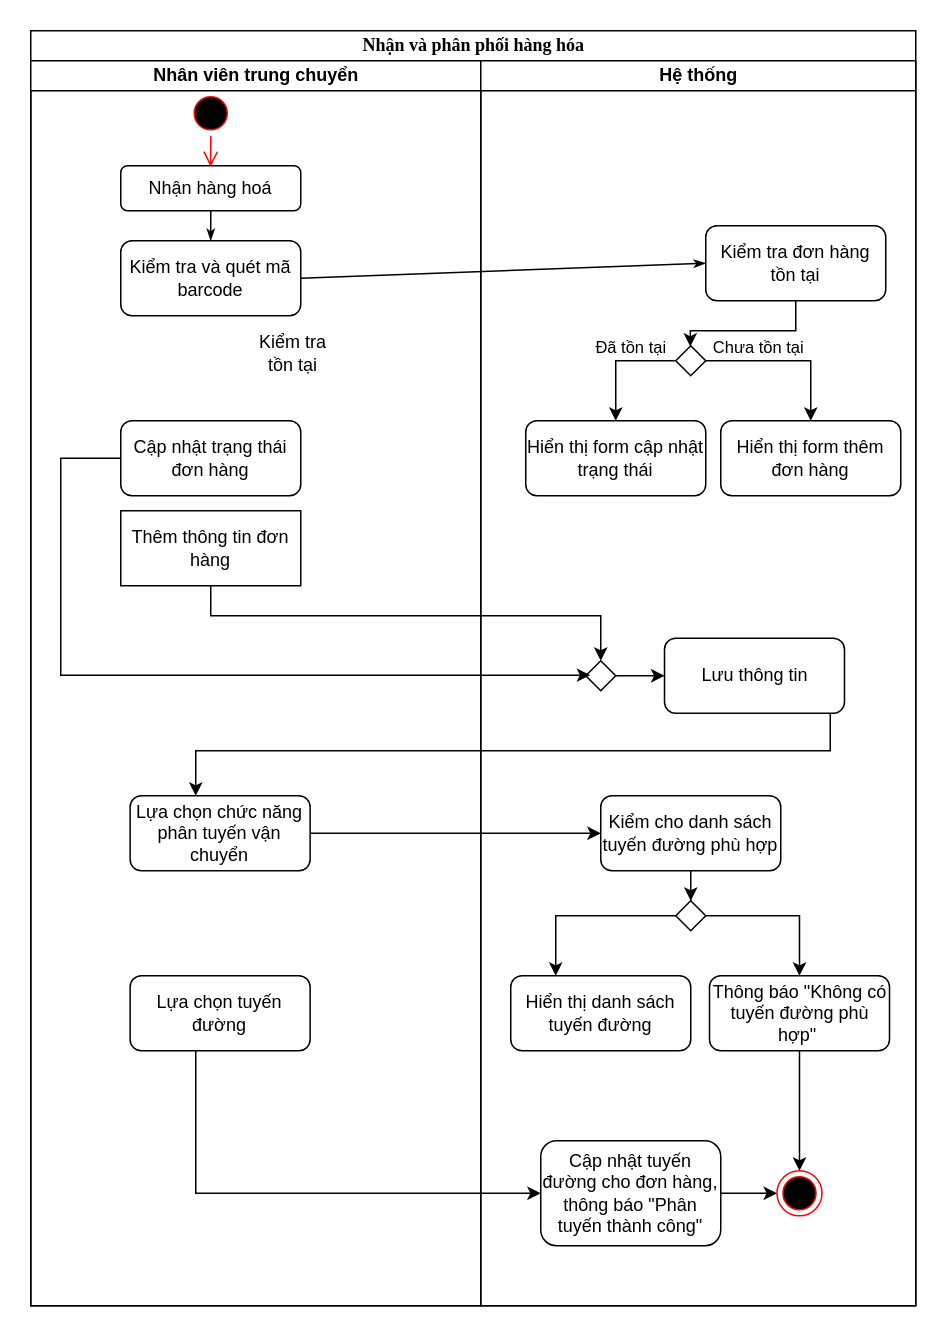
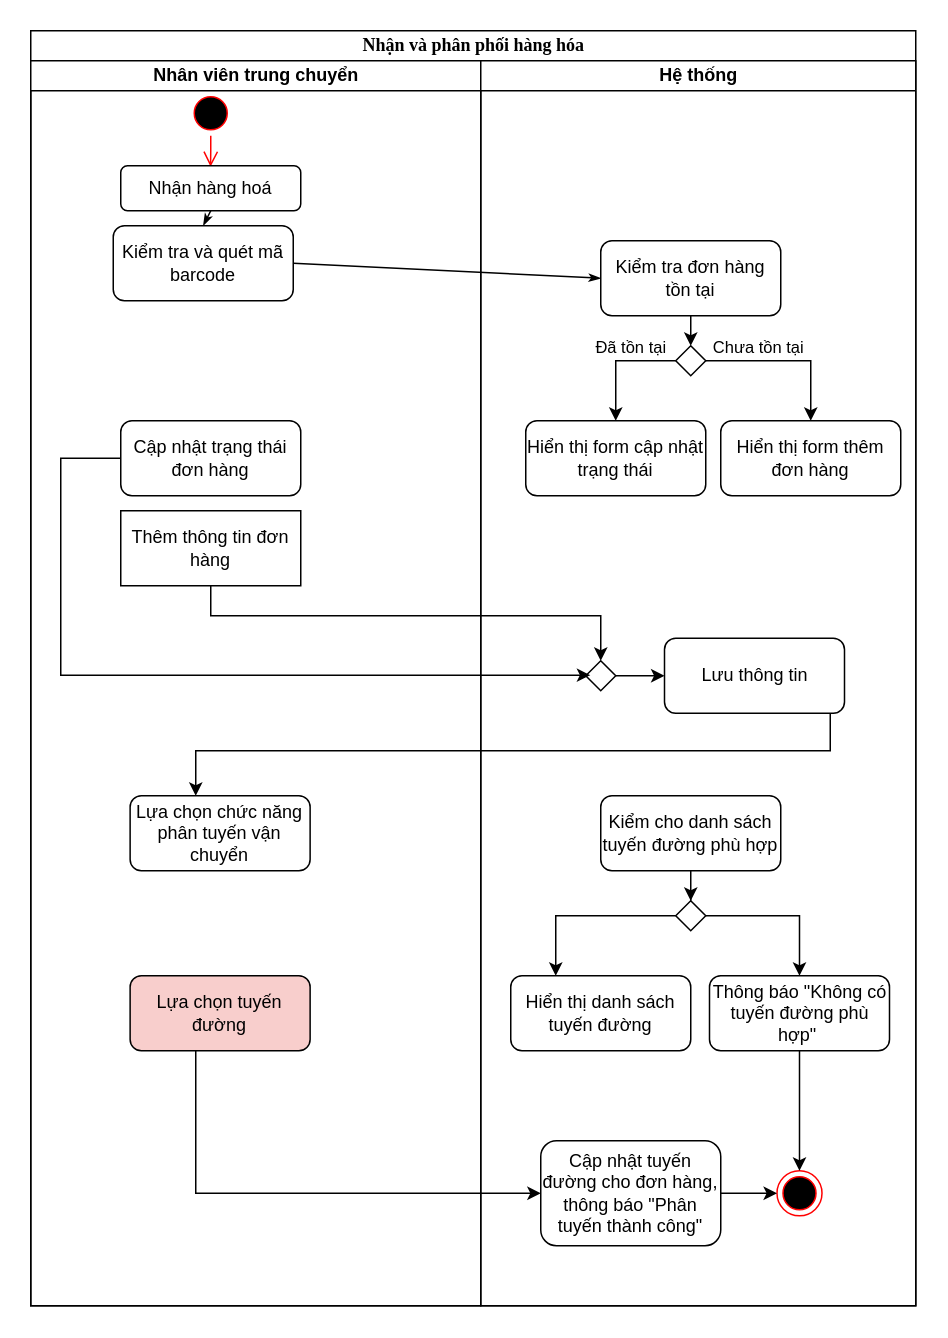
  <mxCell id="0" />
  <mxCell id="1" parent="0" />
  <mxCell id="2" value="Nhận và phân phối hàng hóa" style="swimlane;html=1;childLayout=stackLayout;startSize=20;rounded=0;shadow=0;comic=0;labelBackgroundColor=none;strokeWidth=1;fontFamily=Verdana;fontSize=12;align=center;" parent="1" vertex="1"><mxGeometry x="20" y="20" width="590" height="850" as="geometry" /></mxCell>
  <mxCell id="3" style="edgeStyle=none;rounded=0;html=1;labelBackgroundColor=none;startArrow=none;startFill=0;startSize=5;endArrow=classicThin;endFill=1;endSize=5;jettySize=auto;orthogonalLoop=1;strokeWidth=1;fontFamily=Verdana;fontSize=12;exitX=1;exitY=0.5;exitDx=0;exitDy=0;entryX=0;entryY=0.5;entryDx=0;entryDy=0;" parent="2" edge="1" target="17" source="10"><mxGeometry relative="1" as="geometry"><mxPoint x="190" y="170" as="sourcePoint" /><mxPoint x="410" y="170" as="targetPoint" /></mxGeometry></mxCell>
  <mxCell id="4" value="Nhân viên trung chuyển" style="swimlane;html=1;startSize=20;" parent="2" vertex="1"><mxGeometry y="20" width="300" height="830" as="geometry" /></mxCell>
  <mxCell id="5" value="" style="ellipse;html=1;shape=startState;fillColor=#000000;strokeColor=#ff0000;" parent="4" vertex="1"><mxGeometry x="105" y="20" width="30" height="30" as="geometry" /></mxCell>
  <mxCell id="6" value="" style="edgeStyle=orthogonalEdgeStyle;html=1;verticalAlign=bottom;endArrow=open;endSize=8;strokeColor=#ff0000;rounded=0;entryX=0.499;entryY=0.025;entryDx=0;entryDy=0;entryPerimeter=0;" parent="4" source="5" edge="1" target="9"><mxGeometry relative="1" as="geometry"><mxPoint x="120" y="60" as="targetPoint" /><Array as="points" /></mxGeometry></mxCell>
  <mxCell id="7" value="" style="edgeStyle=none;rounded=0;html=1;labelBackgroundColor=none;startArrow=none;startFill=0;startSize=5;endArrow=classicThin;endFill=1;endSize=5;jettySize=auto;orthogonalLoop=1;strokeWidth=1;fontFamily=Verdana;fontSize=12;entryX=0.5;entryY=0;entryDx=0;entryDy=0;exitX=0.5;exitY=1;exitDx=0;exitDy=0;" parent="4" source="9" target="10" edge="1"><mxGeometry relative="1" as="geometry"><mxPoint x="125.385" y="100" as="sourcePoint" /><mxPoint x="125.769" y="120" as="targetPoint" /></mxGeometry></mxCell>
- <mxCell id="8" value="Kiểm tra tồn tại" style="text;html=1;align=center;verticalAlign=middle;whiteSpace=wrap;rounded=0;" parent="4" vertex="1"><mxGeometry x="145" y="180" width="60" height="30" as="geometry" /></mxCell>
  <mxCell id="9" value="Nhận hàng hoá" style="rounded=1;whiteSpace=wrap;html=1;" vertex="1" parent="4"><mxGeometry x="60" y="70" width="120" height="30" as="geometry" /></mxCell>
- <mxCell id="10" value="Kiểm tra và quét mã barcode" style="rounded=1;whiteSpace=wrap;html=1;" vertex="1" parent="4"><mxGeometry x="60" y="120" width="120" height="50" as="geometry" /></mxCell>
+ <mxCell id="10" value="Kiểm tra và quét mã barcode" style="rounded=1;whiteSpace=wrap;html=1;" vertex="1" parent="4"><mxGeometry x="55" y="110" width="120" height="50" as="geometry" /></mxCell>
  <mxCell id="11" value="Cập nhật trạng thái đơn hàng" style="rounded=1;whiteSpace=wrap;html=1;" vertex="1" parent="4"><mxGeometry x="60" y="240" width="120" height="50" as="geometry" /></mxCell>
  <mxCell id="12" value="Thêm thông tin đơn hàng" style="whiteSpace=wrap;html=1;rounded=0;" vertex="1" parent="4"><mxGeometry x="60" y="300" width="120" height="50" as="geometry" /></mxCell>
  <mxCell id="13" value="Lựa chọn chức năng phân tuyến vận chuyển" style="rounded=1;whiteSpace=wrap;html=1;" vertex="1" parent="4"><mxGeometry x="66.25" y="490" width="120" height="50" as="geometry" /></mxCell>
- <mxCell id="14" value="Lựa chọn tuyến đường" style="rounded=1;whiteSpace=wrap;html=1;" vertex="1" parent="4"><mxGeometry x="66.25" y="610" width="120" height="50" as="geometry" /></mxCell>
+ <mxCell id="14" value="Lựa chọn tuyến đường" style="rounded=1;whiteSpace=wrap;html=1;fillColor=#f8cecc;" vertex="1" parent="4"><mxGeometry x="66.25" y="610" width="120" height="50" as="geometry" /></mxCell>
  <mxCell id="15" value="Hệ thống" style="swimlane;html=1;startSize=20;" parent="2" vertex="1"><mxGeometry x="300" y="20" width="290" height="830" as="geometry" /></mxCell>
  <mxCell id="16" value="" style="ellipse;html=1;shape=endState;fillColor=#000000;strokeColor=#ff0000;" parent="15" vertex="1"><mxGeometry x="197.5" y="740" width="30" height="30" as="geometry" /></mxCell>
- <mxCell id="17" value="Kiểm tra đơn hàng tồn tại" style="rounded=1;whiteSpace=wrap;html=1;" vertex="1" parent="15"><mxGeometry x="150" y="110" width="120" height="50" as="geometry" /></mxCell>
+ <mxCell id="17" value="Kiểm tra đơn hàng tồn tại" style="rounded=1;whiteSpace=wrap;html=1;" vertex="1" parent="15"><mxGeometry x="80" y="120" width="120" height="50" as="geometry" /></mxCell>
  <mxCell id="18" style="edgeStyle=orthogonalEdgeStyle;rounded=0;orthogonalLoop=1;jettySize=auto;html=1;entryX=0.5;entryY=0;entryDx=0;entryDy=0;" edge="1" parent="15" source="22" target="24"><mxGeometry relative="1" as="geometry"><Array as="points"><mxPoint x="90" y="200" /></Array></mxGeometry></mxCell>
  <mxCell id="19" value="Đã tồn tại" style="edgeLabel;html=1;align=center;verticalAlign=middle;resizable=0;points=[];" vertex="1" connectable="0" parent="18"><mxGeometry x="-0.166" y="-1" relative="1" as="geometry"><mxPoint x="2" y="-9" as="offset" /></mxGeometry></mxCell>
  <mxCell id="20" style="edgeStyle=orthogonalEdgeStyle;rounded=0;orthogonalLoop=1;jettySize=auto;html=1;entryX=0.5;entryY=0;entryDx=0;entryDy=0;" edge="1" parent="15" source="22" target="25"><mxGeometry relative="1" as="geometry" /></mxCell>
  <mxCell id="21" value="Chưa tồn tại" style="edgeLabel;html=1;align=center;verticalAlign=middle;resizable=0;points=[];" vertex="1" connectable="0" parent="20"><mxGeometry x="-0.383" y="1" relative="1" as="geometry"><mxPoint y="-9" as="offset" /></mxGeometry></mxCell>
  <mxCell id="22" value="" style="rhombus;whiteSpace=wrap;html=1;" vertex="1" parent="15"><mxGeometry x="130" y="190" width="20" height="20" as="geometry" /></mxCell>
  <mxCell id="23" style="edgeStyle=orthogonalEdgeStyle;rounded=0;orthogonalLoop=1;jettySize=auto;html=1;entryX=0.485;entryY=0.029;entryDx=0;entryDy=0;entryPerimeter=0;" edge="1" parent="15" source="17" target="22"><mxGeometry relative="1" as="geometry" /></mxCell>
  <mxCell id="24" value="Hiển thị form cập nhật trạng thái" style="rounded=1;whiteSpace=wrap;html=1;" vertex="1" parent="15"><mxGeometry x="30" y="240" width="120" height="50" as="geometry" /></mxCell>
  <mxCell id="25" value="Hiển thị form thêm đơn hàng" style="rounded=1;whiteSpace=wrap;html=1;" vertex="1" parent="15"><mxGeometry x="160" y="240" width="120" height="50" as="geometry" /></mxCell>
  <mxCell id="26" style="edgeStyle=orthogonalEdgeStyle;rounded=0;orthogonalLoop=1;jettySize=auto;html=1;entryX=0;entryY=0.5;entryDx=0;entryDy=0;" edge="1" parent="15" source="27" target="28"><mxGeometry relative="1" as="geometry" /></mxCell>
  <mxCell id="27" value="" style="rhombus;whiteSpace=wrap;html=1;" vertex="1" parent="15"><mxGeometry x="70" y="400" width="20" height="20" as="geometry" /></mxCell>
  <mxCell id="28" value="Lưu thông tin" style="rounded=1;whiteSpace=wrap;html=1;" vertex="1" parent="15"><mxGeometry x="122.5" y="385" width="120" height="50" as="geometry" /></mxCell>
  <mxCell id="29" style="edgeStyle=orthogonalEdgeStyle;rounded=0;orthogonalLoop=1;jettySize=auto;html=1;entryX=0.5;entryY=0;entryDx=0;entryDy=0;" edge="1" parent="15" source="30" target="33"><mxGeometry relative="1" as="geometry" /></mxCell>
  <mxCell id="30" value="Kiểm cho danh sách tuyến đường phù hợp" style="rounded=1;whiteSpace=wrap;html=1;" vertex="1" parent="15"><mxGeometry x="80" y="490" width="120" height="50" as="geometry" /></mxCell>
  <mxCell id="31" style="edgeStyle=orthogonalEdgeStyle;rounded=0;orthogonalLoop=1;jettySize=auto;html=1;entryX=0.25;entryY=0;entryDx=0;entryDy=0;" edge="1" parent="15" source="33" target="34"><mxGeometry relative="1" as="geometry"><Array as="points"><mxPoint x="50" y="570" /></Array></mxGeometry></mxCell>
  <mxCell id="32" style="edgeStyle=orthogonalEdgeStyle;rounded=0;orthogonalLoop=1;jettySize=auto;html=1;entryX=0.5;entryY=0;entryDx=0;entryDy=0;" edge="1" parent="15" source="33" target="36"><mxGeometry relative="1" as="geometry" /></mxCell>
  <mxCell id="33" value="" style="rhombus;whiteSpace=wrap;html=1;" vertex="1" parent="15"><mxGeometry x="130" y="560" width="20" height="20" as="geometry" /></mxCell>
  <mxCell id="34" value="Hiển thị danh sách tuyến đường" style="rounded=1;whiteSpace=wrap;html=1;" vertex="1" parent="15"><mxGeometry x="20" y="610" width="120" height="50" as="geometry" /></mxCell>
  <mxCell id="35" style="edgeStyle=orthogonalEdgeStyle;rounded=0;orthogonalLoop=1;jettySize=auto;html=1;entryX=0.5;entryY=0;entryDx=0;entryDy=0;" edge="1" parent="15" source="36" target="16"><mxGeometry relative="1" as="geometry"><Array as="points"><mxPoint x="213" y="710" /><mxPoint x="213" y="710" /></Array></mxGeometry></mxCell>
  <mxCell id="36" value="Thông báo &quot;Không có tuyến đường phù hợp&quot;&amp;nbsp;" style="rounded=1;whiteSpace=wrap;html=1;" vertex="1" parent="15"><mxGeometry x="152.5" y="610" width="120" height="50" as="geometry" /></mxCell>
  <mxCell id="37" style="edgeStyle=orthogonalEdgeStyle;rounded=0;orthogonalLoop=1;jettySize=auto;html=1;entryX=0;entryY=0.5;entryDx=0;entryDy=0;" edge="1" parent="15" source="38" target="16"><mxGeometry relative="1" as="geometry" /></mxCell>
  <mxCell id="38" value="Cập nhật tuyến đường cho đơn hàng, thông báo &quot;Phân tuyến thành công&quot;" style="rounded=1;whiteSpace=wrap;html=1;" vertex="1" parent="15"><mxGeometry x="40" y="720" width="120" height="70" as="geometry" /></mxCell>
  <mxCell id="39" style="edgeStyle=orthogonalEdgeStyle;rounded=0;orthogonalLoop=1;jettySize=auto;html=1;entryX=0.153;entryY=0.48;entryDx=0;entryDy=0;entryPerimeter=0;" edge="1" parent="2" source="11" target="27"><mxGeometry relative="1" as="geometry"><mxPoint x="360" y="430" as="targetPoint" /><Array as="points"><mxPoint x="20" y="285" /><mxPoint x="20" y="430" /></Array></mxGeometry></mxCell>
  <mxCell id="40" style="edgeStyle=orthogonalEdgeStyle;rounded=0;orthogonalLoop=1;jettySize=auto;html=1;entryX=0.5;entryY=0;entryDx=0;entryDy=0;" edge="1" parent="2" source="12" target="27"><mxGeometry relative="1" as="geometry"><Array as="points"><mxPoint x="120" y="390" /><mxPoint x="380" y="390" /></Array></mxGeometry></mxCell>
  <mxCell id="41" style="edgeStyle=orthogonalEdgeStyle;rounded=0;orthogonalLoop=1;jettySize=auto;html=1;" edge="1" parent="2" source="28"><mxGeometry relative="1" as="geometry"><mxPoint x="110" y="510" as="targetPoint" /><Array as="points"><mxPoint x="533" y="480" /><mxPoint x="110" y="480" /></Array></mxGeometry></mxCell>
- <mxCell id="42" style="edgeStyle=orthogonalEdgeStyle;rounded=0;orthogonalLoop=1;jettySize=auto;html=1;entryX=0;entryY=0.5;entryDx=0;entryDy=0;" edge="1" parent="2" source="13" target="30"><mxGeometry relative="1" as="geometry" /></mxCell>
  <mxCell id="43" style="edgeStyle=orthogonalEdgeStyle;rounded=0;orthogonalLoop=1;jettySize=auto;html=1;entryX=0;entryY=0.5;entryDx=0;entryDy=0;" edge="1" parent="2" source="14" target="38"><mxGeometry relative="1" as="geometry"><Array as="points"><mxPoint x="110" y="775" /></Array></mxGeometry></mxCell>
